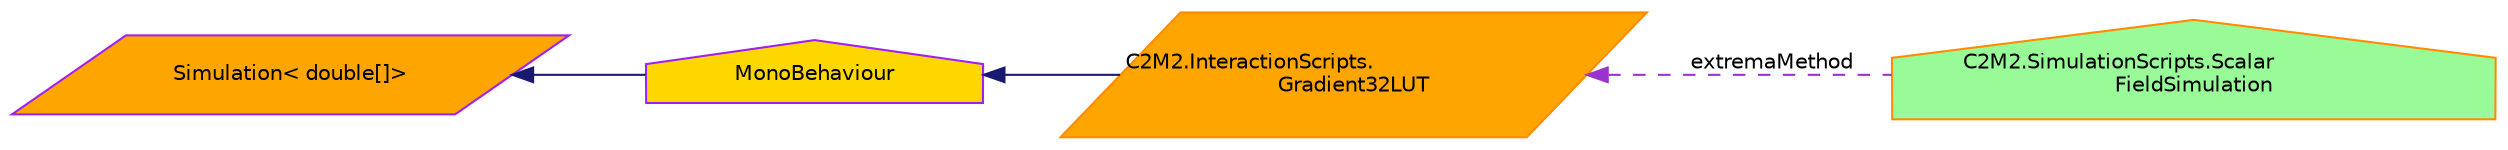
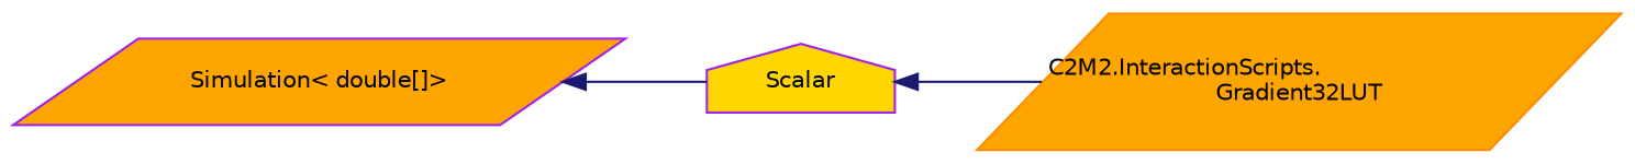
  digraph {
    rankdir=LR
    node [color=darkorange fillcolor=orange fontname=Helvetica fontsize=10 shape=house style=filled]
    edge [color=midnightblue dir=back fontname=Helvetica fontsize=10 labelfontname=Helvetica labelfontsize=10 style=solid]
-   n1 [fillcolor=palegreen fontcolor=black height=0.2 label="C2M2.SimulationScripts.Scalar\lFieldSimulation" width=0.4]
    n2 [color=purple height=0.2 label="Simulation\< double[]\>" shape=parallelogram width=0.4]
-   n3 [color=purple fillcolor=gold height=0.2 label=MonoBehaviour width=0.4]
+   n3 [color=purple fillcolor=gold height=0.2 label=Scalar width=0.4]
    n4 [height=0.2 label="C2M2.InteractionScripts.\lGradient32LUT" shape=parallelogram width=0.4]
    n2 -> n3
    n3 -> n4
-   n4 -> n1 [color=darkorchid3 label=" extremaMethod" style=dashed]
  }
